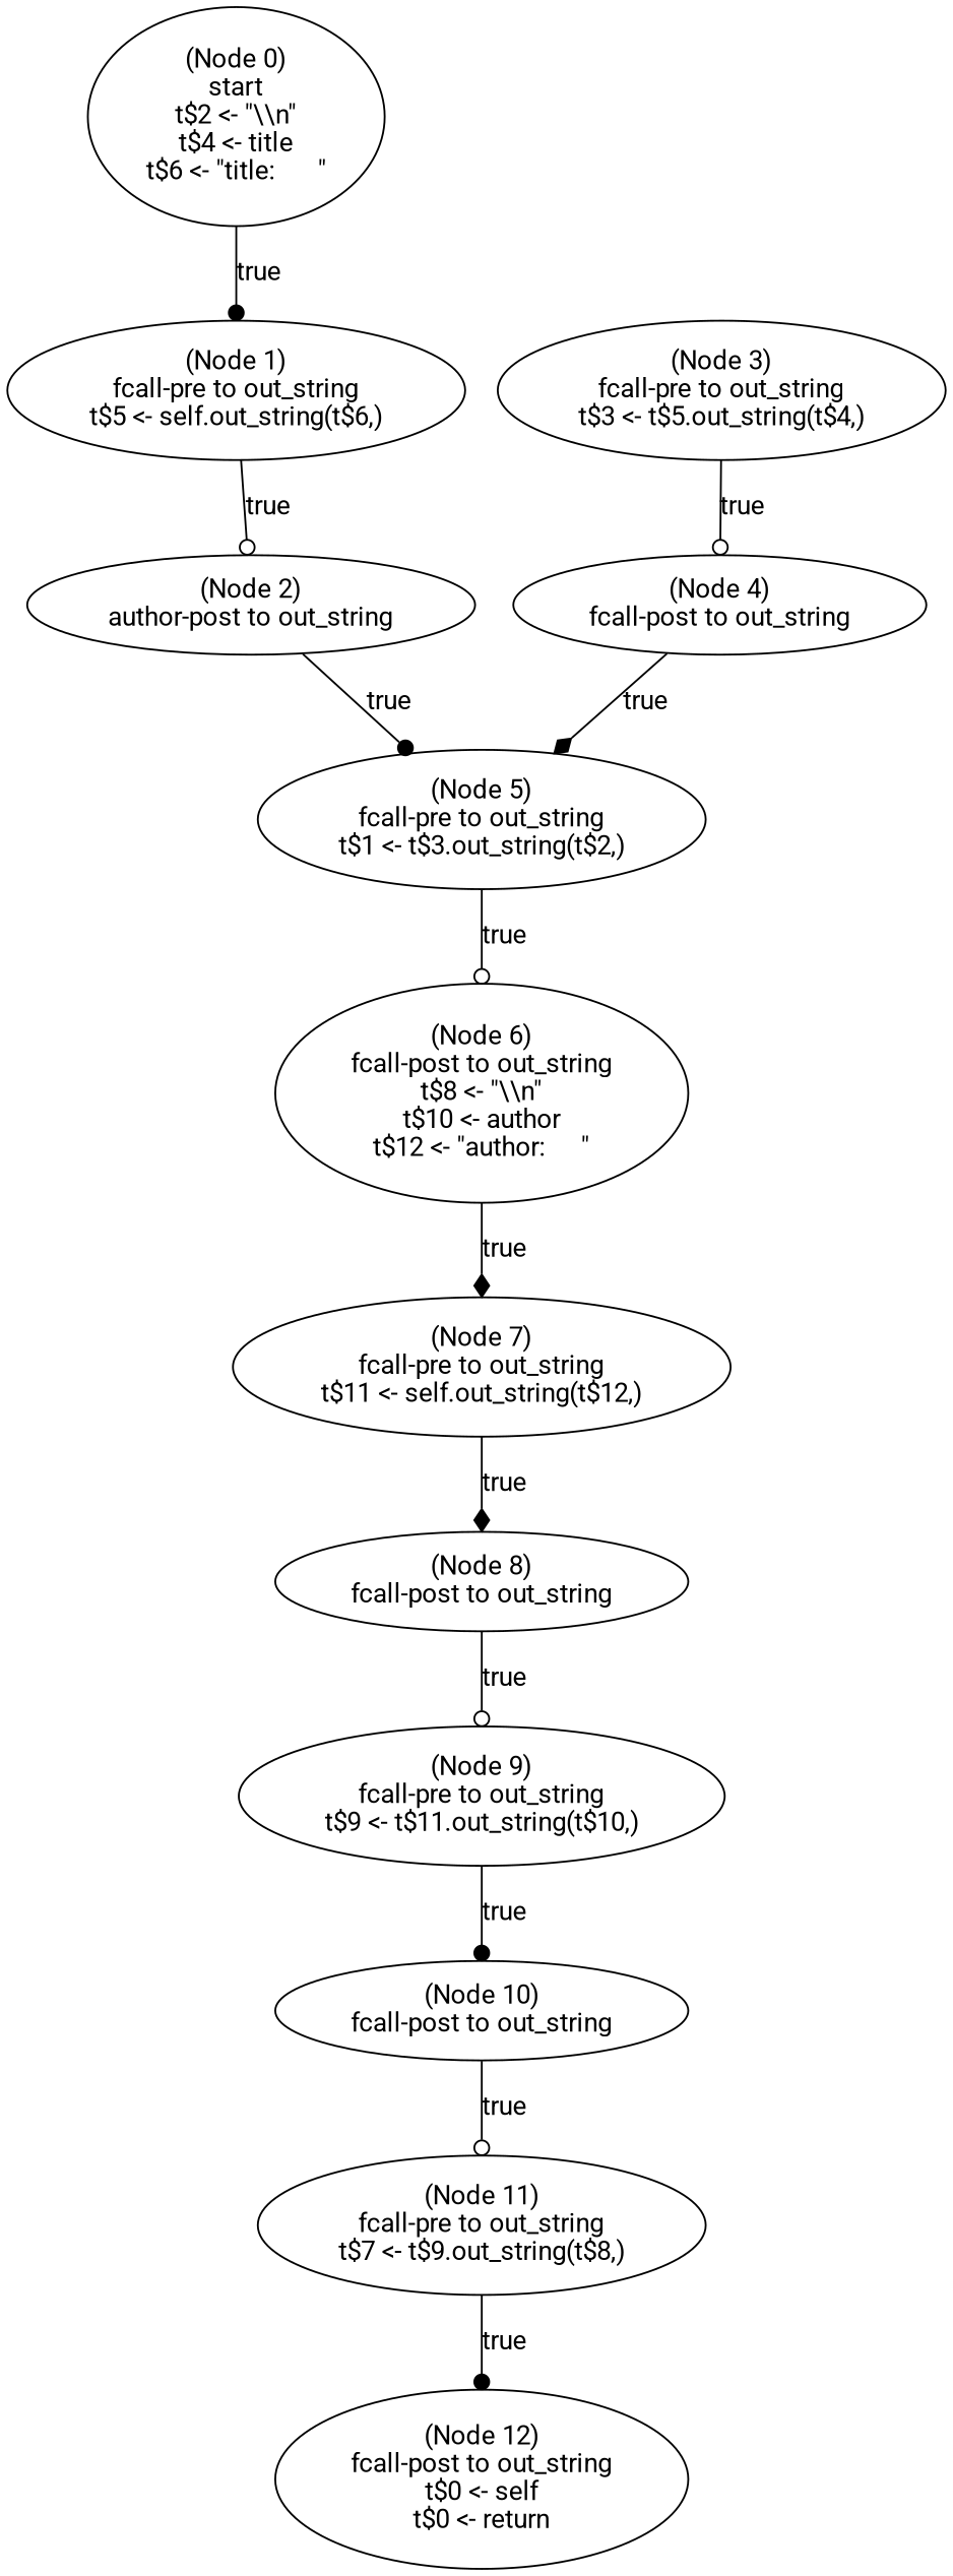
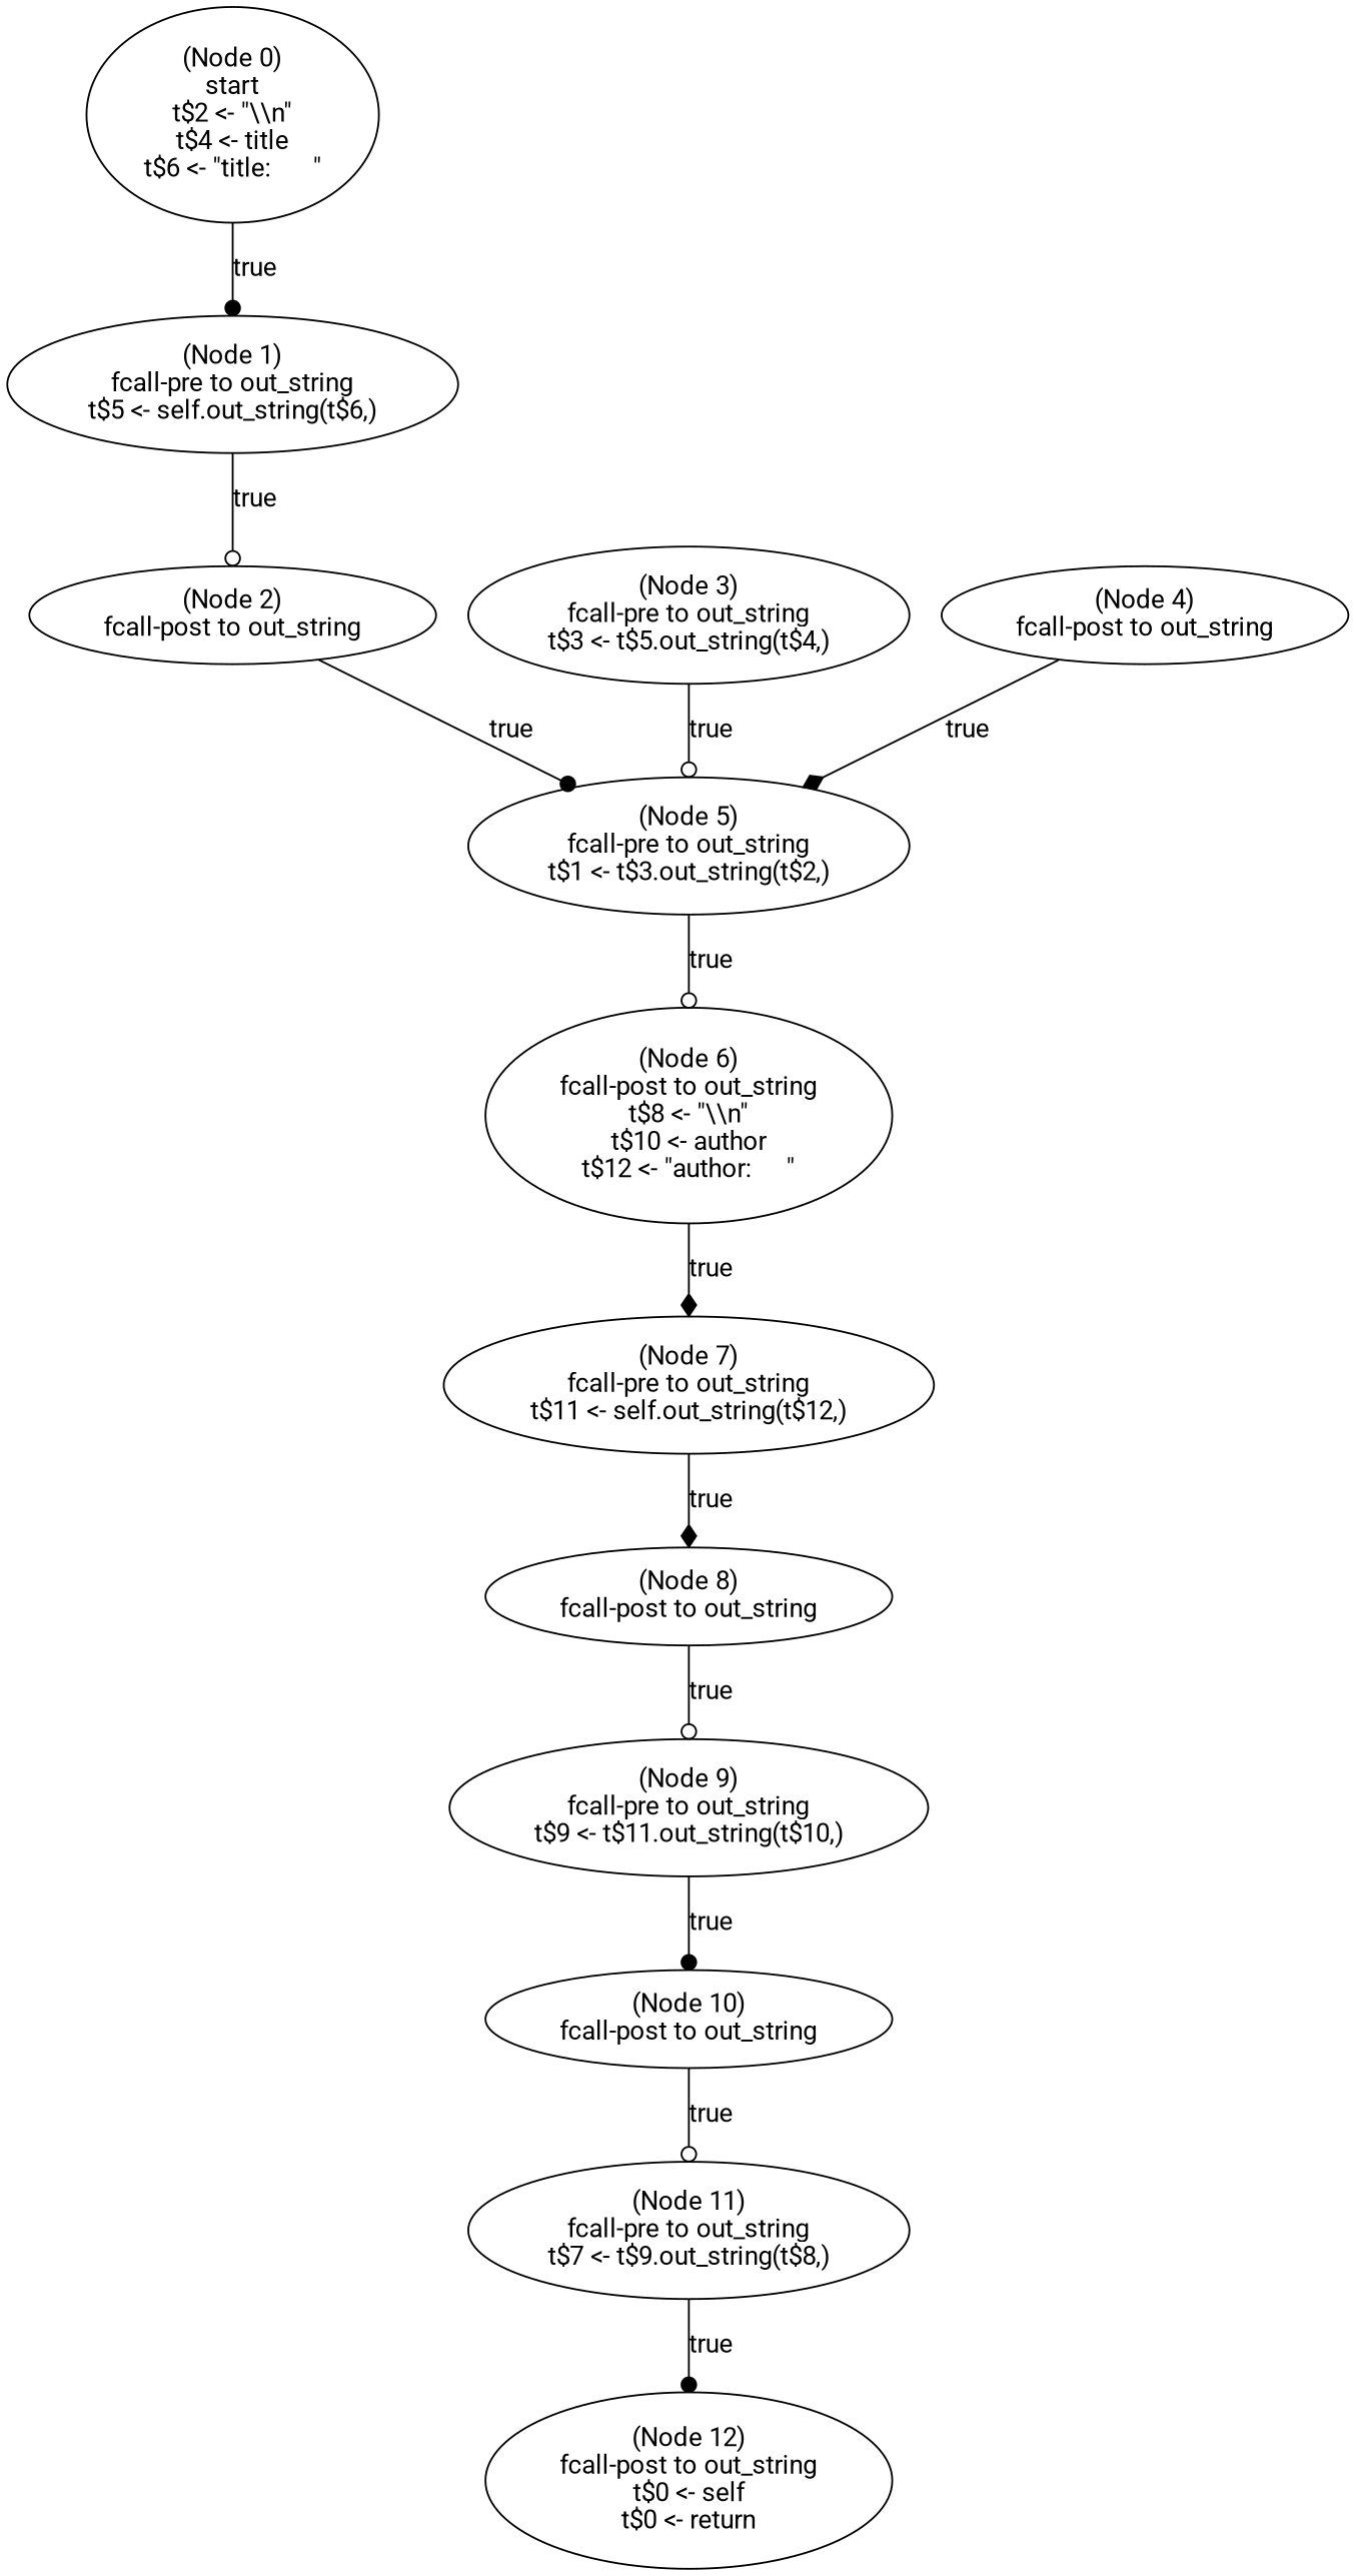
  digraph {
    fontname=Roboto
    node [fontname=Roboto]
    edge [arrowhead=odot fontname=Roboto]
    n1 [label="(Node 0)\nstart\nt$2 <- \"\\\\n\"\nt$4 <- title\nt$6 <- \"title:      \"\n"]
    n2 [label="(Node 1)\nfcall-pre to out_string\nt$5 <- self.out_string(t$6,)\n"]
-   n3 [label="(Node 2)\nauthor-post to out_string\n"]
+   n3 [label="(Node 2)\nfcall-post to out_string\n"]
    n4 [label="(Node 5)\nfcall-pre to out_string\nt$1 <- t$3.out_string(t$2,)\n"]
    n5 [label="(Node 3)\nfcall-pre to out_string\nt$3 <- t$5.out_string(t$4,)\n"]
    n6 [label="(Node 4)\nfcall-post to out_string\n"]
    n7 [label="(Node 6)\nfcall-post to out_string\nt$8 <- \"\\\\n\"\nt$10 <- author\nt$12 <- \"author:     \"\n"]
    n8 [label="(Node 7)\nfcall-pre to out_string\nt$11 <- self.out_string(t$12,)\n"]
    n9 [label="(Node 8)\nfcall-post to out_string\n"]
    n10 [label="(Node 9)\nfcall-pre to out_string\nt$9 <- t$11.out_string(t$10,)\n"]
    n11 [label="(Node 10)\nfcall-post to out_string\n"]
    n12 [label="(Node 11)\nfcall-pre to out_string\nt$7 <- t$9.out_string(t$8,)\n"]
    n13 [label="(Node 12)\nfcall-post to out_string\nt$0 <- self\nt$0 <- return\n"]
    n1 -> n2 [arrowhead=dot label=true]
    n2 -> n3 [label=true]
    n3 -> n4 [arrowhead=dot label=true]
    n4 -> n7 [label=true]
-   n5 -> n6 [label=true]
+   n5 -> n4 [label=true]
    n6 -> n4 [arrowhead=diamond label=true]
    n7 -> n8 [arrowhead=diamond label=true]
    n8 -> n9 [arrowhead=diamond label=true]
    n9 -> n10 [label=true]
    n10 -> n11 [arrowhead=dot label=true]
    n11 -> n12 [label=true]
    n12 -> n13 [arrowhead=dot label=true]
  }
